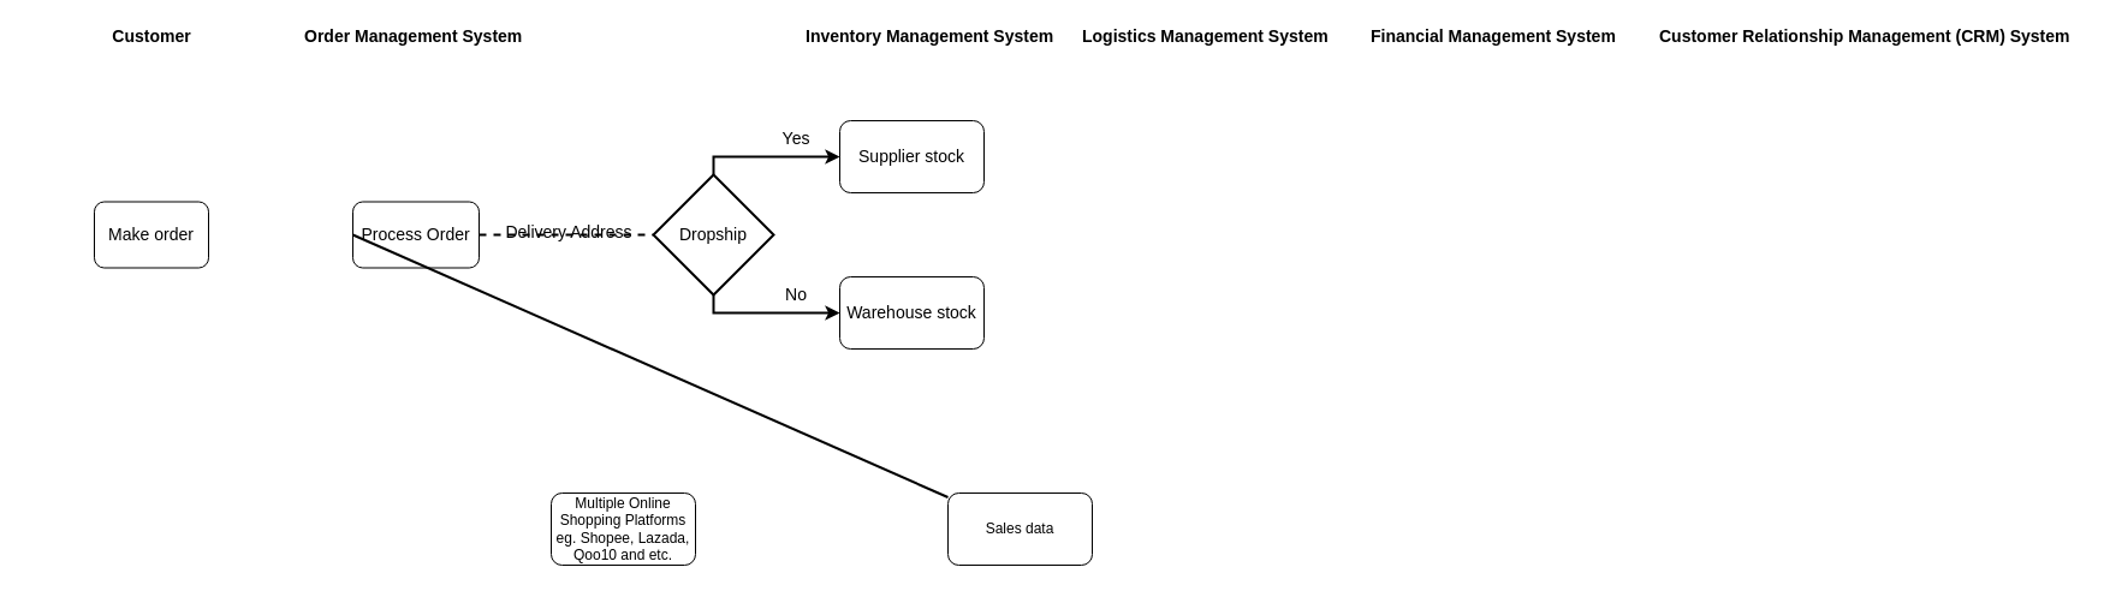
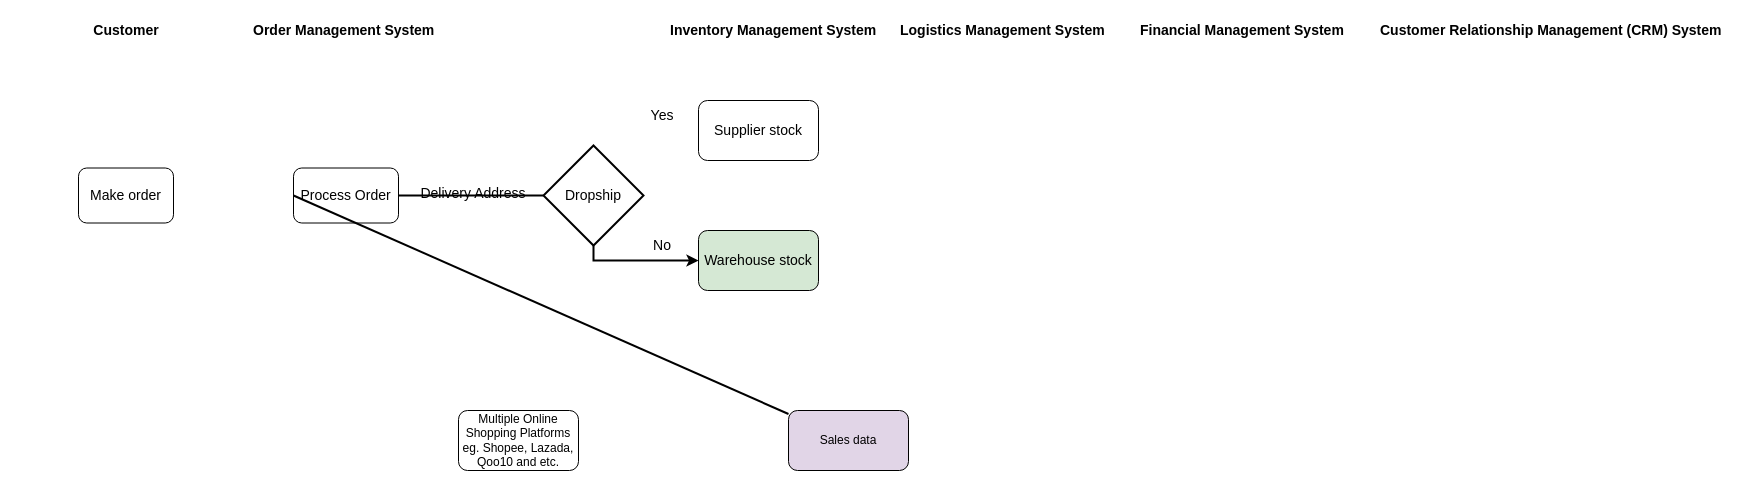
  <mxCell id="0" />
  <mxCell id="1" parent="0" />
  <mxCell id="2" value="Multiple Online Shopping Platforms&lt;br&gt;eg. Shopee, Lazada, Qoo10 and etc." style="rounded=1;whiteSpace=wrap;html=1;" parent="1" vertex="1"><mxGeometry x="458" y="410" width="120" height="60" as="geometry" /></mxCell>
- <mxCell id="3" value="Sales data" style="rounded=1;whiteSpace=wrap;html=1;" parent="1" vertex="1"><mxGeometry x="788" y="410" width="120" height="60" as="geometry" /></mxCell>
- <mxCell id="4" value="Warehouse stock" style="rounded=1;whiteSpace=wrap;html=1;fontSize=14;" parent="1" vertex="1"><mxGeometry x="698" y="230" width="120" height="60" as="geometry" /></mxCell>
+ <mxCell id="3" value="Sales data" style="rounded=1;whiteSpace=wrap;html=1;fillColor=#e1d5e7;" parent="1" vertex="1"><mxGeometry x="788" y="410" width="120" height="60" as="geometry" /></mxCell>
+ <mxCell id="4" value="Warehouse stock" style="rounded=1;whiteSpace=wrap;html=1;fontSize=14;fillColor=#d5e8d4;" parent="1" vertex="1"><mxGeometry x="698" y="230" width="120" height="60" as="geometry" /></mxCell>
  <mxCell id="5" value="Make order" style="rounded=1;whiteSpace=wrap;html=1;fontSize=14;" parent="1" vertex="1"><mxGeometry x="78" y="167.5" width="95" height="55" as="geometry" /></mxCell>
  <mxCell id="6" value="&lt;span style=&quot;font-size: 14px;&quot; id=&quot;docs-internal-guid-1d324e2a-7fff-3c94-8775-5019940d7010&quot;&gt;&lt;span style=&quot;font-size: 14px; font-family: Arial; color: rgb(0, 0, 0); background-color: transparent; font-style: normal; font-variant: normal; text-decoration: none; vertical-align: baseline;&quot;&gt;Order Management System&lt;/span&gt;&lt;/span&gt;" style="text;whiteSpace=wrap;html=1;align=left;verticalAlign=middle;fontSize=14;fontStyle=1" parent="1" vertex="1"><mxGeometry x="250.5" y="20" width="190" height="20" as="geometry" /></mxCell>
  <mxCell id="7" value="&lt;span style=&quot;font-size: 14px;&quot; id=&quot;docs-internal-guid-9415e34b-7fff-a1a2-4295-181ad273ff44&quot;&gt;&lt;span style=&quot;font-size: 14px; font-family: Arial; color: rgb(0, 0, 0); background-color: transparent; font-style: normal; font-variant: normal; text-decoration: none; vertical-align: baseline;&quot;&gt;Customer Relationship Management (CRM) System&lt;/span&gt;&lt;/span&gt;" style="text;whiteSpace=wrap;html=1;verticalAlign=middle;fontSize=14;fontStyle=1" parent="1" vertex="1"><mxGeometry x="1378" y="20" width="350" height="20" as="geometry" /></mxCell>
  <mxCell id="8" value="&lt;span style=&quot;font-size: 14px;&quot; id=&quot;docs-internal-guid-a8fc3402-7fff-b40d-7543-340d0212bfa5&quot;&gt;&lt;span style=&quot;font-size: 14px; font-family: Arial; color: rgb(0, 0, 0); background-color: transparent; font-style: normal; font-variant: normal; text-decoration: none; vertical-align: baseline;&quot;&gt;Logistics Management System&lt;/span&gt;&lt;/span&gt;" style="text;whiteSpace=wrap;html=1;verticalAlign=middle;fontSize=14;fontStyle=1" parent="1" vertex="1"><mxGeometry x="898" y="20" width="210" height="20" as="geometry" /></mxCell>
  <mxCell id="9" value="&lt;span style=&quot;font-size: 14px;&quot; id=&quot;docs-internal-guid-5dac52f8-7fff-e4c4-6359-efce4633b223&quot;&gt;&lt;span style=&quot;font-size: 14px; font-family: Arial; color: rgb(0, 0, 0); background-color: transparent; font-style: normal; font-variant: normal; text-decoration: none; vertical-align: baseline;&quot;&gt;Financial Management System&lt;/span&gt;&lt;/span&gt;" style="text;whiteSpace=wrap;html=1;verticalAlign=middle;fontSize=14;fontStyle=1" parent="1" vertex="1"><mxGeometry x="1138" y="20" width="210" height="20" as="geometry" /></mxCell>
  <mxCell id="10" value="&lt;span style=&quot;font-size: 14px;&quot; id=&quot;docs-internal-guid-6c4757c5-7fff-143b-70de-a1ef65d458ee&quot;&gt;&lt;span style=&quot;font-size: 14px; font-family: Arial; color: rgb(0, 0, 0); background-color: transparent; font-style: normal; font-variant: normal; text-decoration: none; vertical-align: baseline;&quot;&gt;Inventory Management System&lt;/span&gt;&lt;/span&gt;" style="text;whiteSpace=wrap;html=1;verticalAlign=middle;fontSize=14;fontStyle=1" parent="1" vertex="1"><mxGeometry x="668" y="20" width="210" height="20" as="geometry" /></mxCell>
  <mxCell id="11" value="&lt;span style=&quot;font-size: 14px;&quot; id=&quot;docs-internal-guid-6c4757c5-7fff-143b-70de-a1ef65d458ee&quot;&gt;&lt;span style=&quot;font-size: 14px; font-family: Arial; color: rgb(0, 0, 0); background-color: transparent; font-style: normal; font-variant: normal; text-decoration: none; vertical-align: baseline;&quot;&gt;Customer&lt;/span&gt;&lt;/span&gt;" style="text;whiteSpace=wrap;html=1;verticalAlign=middle;align=center;fontStyle=1;fontSize=14;" parent="1" vertex="1"><mxGeometry x="20.5" y="20" width="210" height="20" as="geometry" /></mxCell>
  <mxCell id="12" value="Process Order" style="rounded=1;whiteSpace=wrap;html=1;fontSize=14;" parent="1" vertex="1"><mxGeometry x="293" y="167.5" width="105" height="55" as="geometry" /></mxCell>
  <mxCell id="13" value="Supplier stock" style="rounded=1;whiteSpace=wrap;html=1;fontSize=14;" parent="1" vertex="1"><mxGeometry x="698" y="100" width="120" height="60" as="geometry" /></mxCell>
  <mxCell id="14" value="No" style="text;html=1;strokeColor=none;fillColor=none;align=center;verticalAlign=middle;whiteSpace=wrap;rounded=0;fontSize=14;" parent="1" vertex="1"><mxGeometry x="632" y="230" width="60" height="30" as="geometry" /></mxCell>
  <mxCell id="15" value="Yes" style="text;html=1;strokeColor=none;fillColor=none;align=center;verticalAlign=middle;whiteSpace=wrap;rounded=0;fontSize=14;" parent="1" vertex="1"><mxGeometry x="632" y="100" width="60" height="30" as="geometry" /></mxCell>
- <mxCell id="16" style="edgeStyle=orthogonalEdgeStyle;rounded=0;orthogonalLoop=1;jettySize=auto;html=1;entryX=0;entryY=0.5;entryDx=0;entryDy=0;strokeWidth=2;fontSize=14;exitX=0.5;exitY=0;exitDx=0;exitDy=0;exitPerimeter=0;" parent="1" source="18" target="13" edge="1"><mxGeometry relative="1" as="geometry"><Array as="points"><mxPoint x="593" y="130" /></Array></mxGeometry></mxCell>
  <mxCell id="17" style="edgeStyle=orthogonalEdgeStyle;rounded=0;orthogonalLoop=1;jettySize=auto;html=1;entryX=0;entryY=0.5;entryDx=0;entryDy=0;strokeWidth=2;fontSize=14;exitX=0.5;exitY=1;exitDx=0;exitDy=0;exitPerimeter=0;" parent="1" source="18" target="4" edge="1"><mxGeometry relative="1" as="geometry"><Array as="points"><mxPoint x="593" y="260" /></Array></mxGeometry></mxCell>
  <mxCell id="18" value="Dropship" style="strokeWidth=2;html=1;shape=mxgraph.flowchart.decision;whiteSpace=wrap;fontSize=14;" parent="1" vertex="1"><mxGeometry x="543" y="145" width="100" height="100" as="geometry" /></mxCell>
- <mxCell id="19" value="" style="endArrow=none;html=1;rounded=0;fontSize=14;strokeWidth=2;entryX=0;entryY=0.5;entryDx=0;entryDy=0;entryPerimeter=0;exitX=1;exitY=0.5;exitDx=0;exitDy=0;dashed=1;" parent="1" source="12" target="18" edge="1"><mxGeometry width="50" height="50" relative="1" as="geometry"><mxPoint x="378" y="195" as="sourcePoint" /><mxPoint x="488" y="250" as="targetPoint" /></mxGeometry></mxCell>
+ <mxCell id="19" value="" style="endArrow=none;html=1;rounded=0;fontSize=14;strokeWidth=2;entryX=0;entryY=0.5;entryDx=0;entryDy=0;entryPerimeter=0;exitX=1;exitY=0.5;exitDx=0;exitDy=0;" parent="1" source="12" target="18" edge="1"><mxGeometry width="50" height="50" relative="1" as="geometry"><mxPoint x="378" y="195" as="sourcePoint" /><mxPoint x="488" y="250" as="targetPoint" /></mxGeometry></mxCell>
  <mxCell id="20" value="" style="endArrow=none;html=1;rounded=0;strokeWidth=2;fontSize=14;exitX=0;exitY=0.5;exitDx=0;exitDy=0;" parent="1" source="12" target="3" edge="1"><mxGeometry width="50" height="50" relative="1" as="geometry"><mxPoint x="618" y="230" as="sourcePoint" /><mxPoint x="668" y="180" as="targetPoint" /></mxGeometry></mxCell>
  <mxCell id="21" value="Delivery Address" style="text;html=1;strokeColor=none;fillColor=none;align=center;verticalAlign=middle;whiteSpace=wrap;rounded=0;fontSize=14;" parent="1" vertex="1"><mxGeometry x="413" y="177.5" width="120" height="30" as="geometry" /></mxCell>
